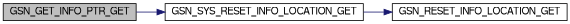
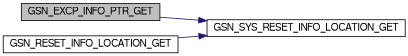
  digraph {
    rankdir=LR
    node [color=black fillcolor=white fontname=FreeSans fontsize=12 shape=record style=filled]
    edge [color=midnightblue fontname=FreeSans fontsize=12 labelfontname=FreeSans labelfontsize=12 style=solid]
-   n1 [fillcolor=grey75 fontcolor=black height=0.2 label=GSN_GET_INFO_PTR_GET width=0.4]
+   n1 [fillcolor=grey75 fontcolor=black height=0.2 label=GSN_EXCP_INFO_PTR_GET width=0.4]
    n2 [height=0.2 label=GSN_SYS_RESET_INFO_LOCATION_GET width=0.4]
    n3 [height=0.2 label=GSN_RESET_INFO_LOCATION_GET width=0.4]
    n1 -> n2
-   n2 -> n3
+   n3 -> n2
  }
